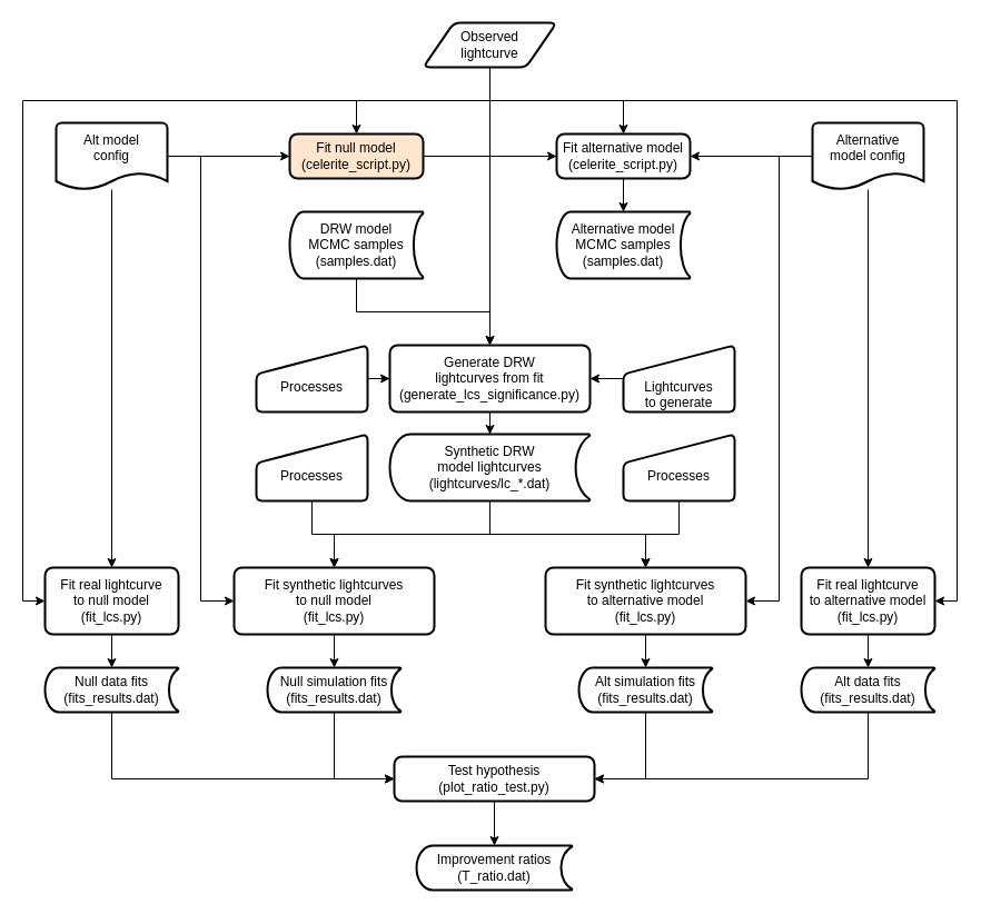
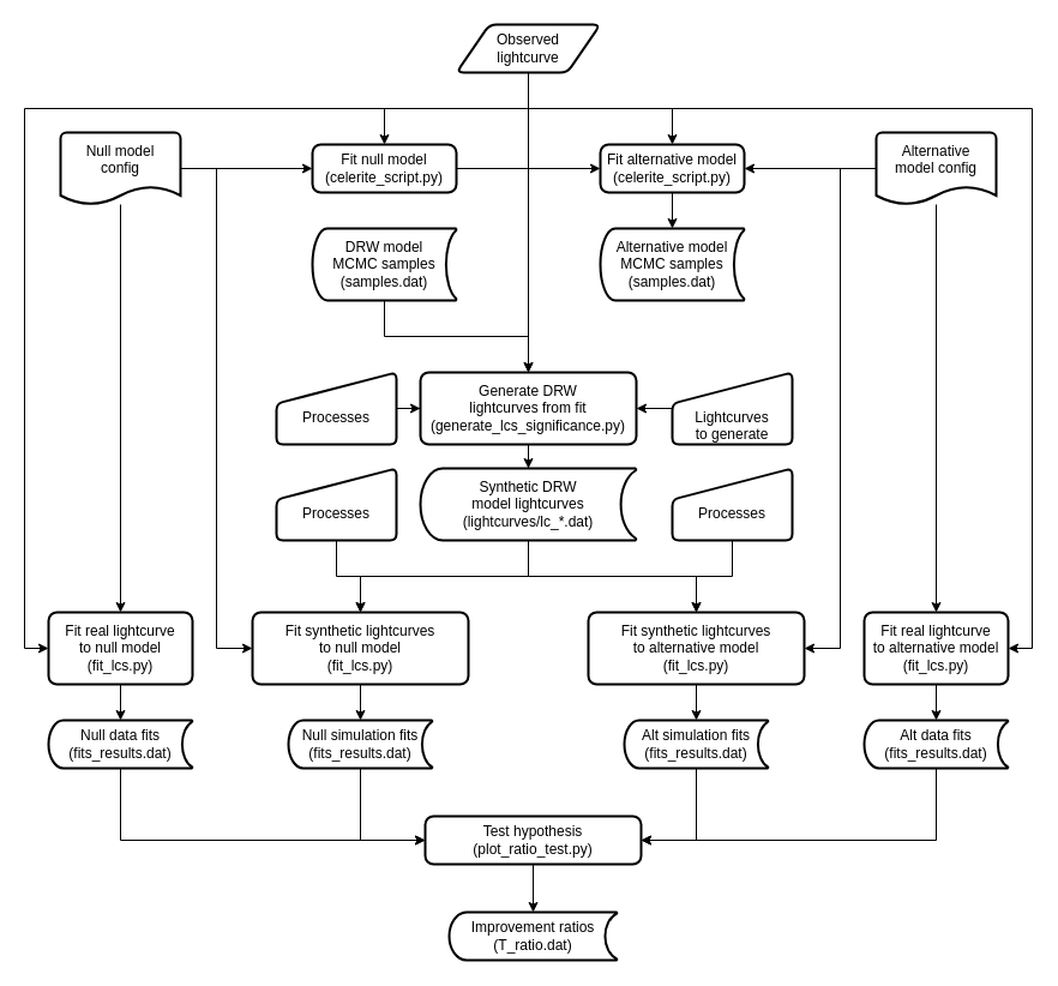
  <mxCell id="0" />
  <mxCell id="1" parent="0" />
  <mxCell id="2" style="edgeStyle=orthogonalEdgeStyle;rounded=0;orthogonalLoop=1;jettySize=auto;html=1;" parent="1" source="5" target="17" edge="1"><mxGeometry relative="1" as="geometry" /></mxCell>
  <mxCell id="3" style="edgeStyle=orthogonalEdgeStyle;rounded=0;orthogonalLoop=1;jettySize=auto;html=1;entryX=0;entryY=0.5;entryDx=0;entryDy=0;" edge="1" parent="1" source="5" target="28"><mxGeometry relative="1" as="geometry" /></mxCell>
  <mxCell id="4" style="edgeStyle=orthogonalEdgeStyle;rounded=0;orthogonalLoop=1;jettySize=auto;html=1;entryX=0.5;entryY=0;entryDx=0;entryDy=0;" edge="1" parent="1" source="5" target="32"><mxGeometry relative="1" as="geometry" /></mxCell>
- <mxCell id="5" value="Alt model&lt;br&gt;config&lt;br&gt;&amp;nbsp;" style="strokeWidth=2;html=1;shape=mxgraph.flowchart.document2;whiteSpace=wrap;size=0.25;" parent="1" vertex="1"><mxGeometry x="50" y="110" width="100" height="60" as="geometry" /></mxCell>
+ <mxCell id="5" value="Null model&lt;br&gt;config&lt;br&gt;&amp;nbsp;" style="strokeWidth=2;html=1;shape=mxgraph.flowchart.document2;whiteSpace=wrap;size=0.25;" parent="1" vertex="1"><mxGeometry x="50" y="110" width="100" height="60" as="geometry" /></mxCell>
  <mxCell id="6" style="edgeStyle=orthogonalEdgeStyle;rounded=0;orthogonalLoop=1;jettySize=auto;html=1;entryX=1;entryY=0.5;entryDx=0;entryDy=0;" edge="1" parent="1" source="9" target="29"><mxGeometry relative="1" as="geometry" /></mxCell>
  <mxCell id="7" style="edgeStyle=orthogonalEdgeStyle;rounded=0;orthogonalLoop=1;jettySize=auto;html=1;entryX=0.5;entryY=0;entryDx=0;entryDy=0;" edge="1" parent="1" source="9" target="31"><mxGeometry relative="1" as="geometry" /></mxCell>
  <mxCell id="8" style="edgeStyle=orthogonalEdgeStyle;rounded=0;orthogonalLoop=1;jettySize=auto;html=1;entryX=1;entryY=0.5;entryDx=0;entryDy=0;" edge="1" parent="1" source="9" target="19"><mxGeometry relative="1" as="geometry"><mxPoint x="560" y="130" as="targetPoint" /></mxGeometry></mxCell>
  <mxCell id="9" value="Alternative &lt;br&gt;model config&lt;br&gt;&amp;nbsp;" style="strokeWidth=2;html=1;shape=mxgraph.flowchart.document2;whiteSpace=wrap;size=0.25;" parent="1" vertex="1"><mxGeometry x="730" y="110" width="100" height="60" as="geometry" /></mxCell>
  <mxCell id="10" style="edgeStyle=orthogonalEdgeStyle;rounded=0;orthogonalLoop=1;jettySize=auto;html=1;" parent="1" source="15" target="17" edge="1"><mxGeometry relative="1" as="geometry"><Array as="points"><mxPoint x="440" y="90" /><mxPoint x="320" y="90" /></Array></mxGeometry></mxCell>
  <mxCell id="11" style="edgeStyle=orthogonalEdgeStyle;rounded=0;orthogonalLoop=1;jettySize=auto;html=1;" parent="1" source="15" target="19" edge="1"><mxGeometry relative="1" as="geometry" /></mxCell>
  <mxCell id="12" style="edgeStyle=orthogonalEdgeStyle;rounded=0;orthogonalLoop=1;jettySize=auto;html=1;" edge="1" parent="1" source="15" target="20"><mxGeometry relative="1" as="geometry" /></mxCell>
  <mxCell id="13" style="edgeStyle=orthogonalEdgeStyle;rounded=0;orthogonalLoop=1;jettySize=auto;html=1;entryX=1;entryY=0.5;entryDx=0;entryDy=0;jumpStyle=none;" edge="1" parent="1" source="15" target="31"><mxGeometry relative="1" as="geometry"><Array as="points"><mxPoint x="440" y="90" /><mxPoint x="860" y="90" /><mxPoint x="860" y="540" /></Array></mxGeometry></mxCell>
  <mxCell id="14" style="edgeStyle=orthogonalEdgeStyle;rounded=0;orthogonalLoop=1;jettySize=auto;html=1;entryX=0;entryY=0.5;entryDx=0;entryDy=0;" edge="1" parent="1" source="15" target="32"><mxGeometry relative="1" as="geometry"><Array as="points"><mxPoint x="440" y="90" /><mxPoint x="20" y="90" /><mxPoint x="20" y="540" /></Array></mxGeometry></mxCell>
  <mxCell id="15" value="Observed&lt;br&gt;lightcurve" style="shape=parallelogram;html=1;strokeWidth=2;perimeter=parallelogramPerimeter;whiteSpace=wrap;rounded=1;arcSize=12;size=0.23;" parent="1" vertex="1"><mxGeometry x="380" y="20" width="120" height="40" as="geometry" /></mxCell>
  <mxCell id="16" style="edgeStyle=orthogonalEdgeStyle;rounded=0;orthogonalLoop=1;jettySize=auto;html=1;" parent="1" source="17" target="19" edge="1"><mxGeometry relative="1" as="geometry" /></mxCell>
- <mxCell id="17" value="Fit null model&lt;br&gt;(celerite_script.py)" style="rounded=1;whiteSpace=wrap;html=1;absoluteArcSize=1;arcSize=14;strokeWidth=2;fillColor=#ffe6cc;" parent="1" vertex="1"><mxGeometry x="260" y="120" width="120" height="40" as="geometry" /></mxCell>
+ <mxCell id="17" value="Fit null model&lt;br&gt;(celerite_script.py)" style="rounded=1;whiteSpace=wrap;html=1;absoluteArcSize=1;arcSize=14;strokeWidth=2;" parent="1" vertex="1"><mxGeometry x="260" y="120" width="120" height="40" as="geometry" /></mxCell>
  <mxCell id="18" style="edgeStyle=orthogonalEdgeStyle;rounded=0;orthogonalLoop=1;jettySize=auto;html=1;" parent="1" source="19" target="21" edge="1"><mxGeometry relative="1" as="geometry" /></mxCell>
  <mxCell id="19" value="Fit alternative model&lt;br&gt;(celerite_script.py)" style="rounded=1;whiteSpace=wrap;html=1;absoluteArcSize=1;arcSize=14;strokeWidth=2;" parent="1" vertex="1"><mxGeometry x="500" y="120" width="120" height="40" as="geometry" /></mxCell>
  <mxCell id="20" value="Generate DRW &lt;br&gt;lightcurves from fit&lt;br&gt;(generate_lcs_significance.py)" style="rounded=1;whiteSpace=wrap;html=1;absoluteArcSize=1;arcSize=14;strokeWidth=2;" parent="1" vertex="1"><mxGeometry x="350" y="310" width="180" height="60" as="geometry" /></mxCell>
  <mxCell id="21" value="Alternative model &lt;br&gt;MCMC samples&lt;br&gt;(samples.dat)" style="strokeWidth=2;html=1;shape=mxgraph.flowchart.stored_data;whiteSpace=wrap;" parent="1" vertex="1"><mxGeometry x="500" y="190" width="120" height="60" as="geometry" /></mxCell>
  <mxCell id="22" style="edgeStyle=orthogonalEdgeStyle;rounded=0;orthogonalLoop=1;jettySize=auto;html=1;" parent="1" source="23" target="20" edge="1"><mxGeometry relative="1" as="geometry" /></mxCell>
  <mxCell id="23" value="DRW model &lt;br&gt;MCMC samples&lt;br&gt;(samples.dat)" style="strokeWidth=2;html=1;shape=mxgraph.flowchart.stored_data;whiteSpace=wrap;" parent="1" vertex="1"><mxGeometry x="260" y="190" width="120" height="60" as="geometry" /></mxCell>
  <mxCell id="24" style="edgeStyle=orthogonalEdgeStyle;rounded=0;orthogonalLoop=1;jettySize=auto;html=1;" edge="1" parent="1" source="26" target="28"><mxGeometry relative="1" as="geometry" /></mxCell>
  <mxCell id="25" style="edgeStyle=orthogonalEdgeStyle;rounded=0;orthogonalLoop=1;jettySize=auto;html=1;entryX=0.5;entryY=0;entryDx=0;entryDy=0;" edge="1" parent="1" source="26" target="29"><mxGeometry relative="1" as="geometry" /></mxCell>
  <mxCell id="26" value="Synthetic DRW &lt;br&gt;model lightcurves&lt;br&gt;(lightcurves/lc_*.dat)" style="strokeWidth=2;html=1;shape=mxgraph.flowchart.stored_data;whiteSpace=wrap;" vertex="1" parent="1"><mxGeometry x="350" y="390" width="180" height="60" as="geometry" /></mxCell>
  <mxCell id="27" style="edgeStyle=orthogonalEdgeStyle;rounded=0;orthogonalLoop=1;jettySize=auto;html=1;entryX=0.5;entryY=0;entryDx=0;entryDy=0;entryPerimeter=0;" edge="1" parent="1" source="20" target="26"><mxGeometry relative="1" as="geometry" /></mxCell>
  <mxCell id="28" value="Fit synthetic lightcurves &lt;br&gt;to null model&lt;br&gt;(fit_lcs.py)" style="rounded=1;whiteSpace=wrap;html=1;absoluteArcSize=1;arcSize=14;strokeWidth=2;" vertex="1" parent="1"><mxGeometry x="210" y="510" width="180" height="60" as="geometry" /></mxCell>
  <mxCell id="29" value="Fit synthetic lightcurves &lt;br&gt;to alternative model&lt;br&gt;(fit_lcs.py)" style="rounded=1;whiteSpace=wrap;html=1;absoluteArcSize=1;arcSize=14;strokeWidth=2;" vertex="1" parent="1"><mxGeometry x="490" y="510" width="180" height="60" as="geometry" /></mxCell>
  <mxCell id="30" style="edgeStyle=orthogonalEdgeStyle;rounded=0;orthogonalLoop=1;jettySize=auto;html=1;" edge="1" parent="1" source="31" target="37"><mxGeometry relative="1" as="geometry" /></mxCell>
  <mxCell id="31" value="Fit real lightcurve &lt;br&gt;to alternative model&lt;br&gt;(fit_lcs.py)" style="rounded=1;whiteSpace=wrap;html=1;absoluteArcSize=1;arcSize=14;strokeWidth=2;" vertex="1" parent="1"><mxGeometry x="720" y="510" width="120" height="60" as="geometry" /></mxCell>
  <mxCell id="32" value="Fit real lightcurve &lt;br&gt;to null model&lt;br&gt;(fit_lcs.py)" style="rounded=1;whiteSpace=wrap;html=1;absoluteArcSize=1;arcSize=14;strokeWidth=2;" vertex="1" parent="1"><mxGeometry x="40" y="510" width="120" height="60" as="geometry" /></mxCell>
  <mxCell id="33" style="edgeStyle=orthogonalEdgeStyle;rounded=0;orthogonalLoop=1;jettySize=auto;html=1;entryX=0;entryY=0.5;entryDx=0;entryDy=0;exitX=0.5;exitY=1;exitDx=0;exitDy=0;exitPerimeter=0;" edge="1" parent="1" source="34" target="45"><mxGeometry relative="1" as="geometry" /></mxCell>
  <mxCell id="34" value="Null data fits&lt;br&gt;(fits_results.dat)" style="strokeWidth=2;html=1;shape=mxgraph.flowchart.stored_data;whiteSpace=wrap;" vertex="1" parent="1"><mxGeometry x="40" y="600" width="120" height="40" as="geometry" /></mxCell>
  <mxCell id="35" style="edgeStyle=orthogonalEdgeStyle;rounded=0;orthogonalLoop=1;jettySize=auto;html=1;entryX=0.5;entryY=0;entryDx=0;entryDy=0;entryPerimeter=0;" edge="1" parent="1" source="32" target="34"><mxGeometry relative="1" as="geometry" /></mxCell>
  <mxCell id="36" style="edgeStyle=orthogonalEdgeStyle;rounded=0;orthogonalLoop=1;jettySize=auto;html=1;entryX=1;entryY=0.5;entryDx=0;entryDy=0;exitX=0.5;exitY=1;exitDx=0;exitDy=0;exitPerimeter=0;" edge="1" parent="1" source="37" target="45"><mxGeometry relative="1" as="geometry" /></mxCell>
  <mxCell id="37" value="Alt data fits&lt;br&gt;(fits_results.dat)" style="strokeWidth=2;html=1;shape=mxgraph.flowchart.stored_data;whiteSpace=wrap;" vertex="1" parent="1"><mxGeometry x="720" y="600" width="120" height="40" as="geometry" /></mxCell>
  <mxCell id="38" style="edgeStyle=orthogonalEdgeStyle;rounded=0;orthogonalLoop=1;jettySize=auto;html=1;entryX=0;entryY=0.5;entryDx=0;entryDy=0;" edge="1" parent="1" source="39" target="45"><mxGeometry relative="1" as="geometry" /></mxCell>
  <mxCell id="39" value="Null simulation fits&lt;br&gt;(fits_results.dat)" style="strokeWidth=2;html=1;shape=mxgraph.flowchart.stored_data;whiteSpace=wrap;" vertex="1" parent="1"><mxGeometry x="240" y="600" width="120" height="40" as="geometry" /></mxCell>
  <mxCell id="40" style="edgeStyle=orthogonalEdgeStyle;rounded=0;orthogonalLoop=1;jettySize=auto;html=1;entryX=0.5;entryY=0;entryDx=0;entryDy=0;entryPerimeter=0;" edge="1" parent="1" source="28" target="39"><mxGeometry relative="1" as="geometry" /></mxCell>
  <mxCell id="41" style="edgeStyle=orthogonalEdgeStyle;rounded=0;orthogonalLoop=1;jettySize=auto;html=1;entryX=1;entryY=0.5;entryDx=0;entryDy=0;" edge="1" parent="1" source="42" target="45"><mxGeometry relative="1" as="geometry" /></mxCell>
  <mxCell id="42" value="Alt simulation fits&lt;br&gt;(fits_results.dat)" style="strokeWidth=2;html=1;shape=mxgraph.flowchart.stored_data;whiteSpace=wrap;" vertex="1" parent="1"><mxGeometry x="520" y="600" width="120" height="40" as="geometry" /></mxCell>
  <mxCell id="43" style="edgeStyle=orthogonalEdgeStyle;rounded=0;orthogonalLoop=1;jettySize=auto;html=1;entryX=0.5;entryY=0;entryDx=0;entryDy=0;entryPerimeter=0;" edge="1" parent="1" source="29" target="42"><mxGeometry relative="1" as="geometry" /></mxCell>
  <mxCell id="44" style="edgeStyle=orthogonalEdgeStyle;rounded=0;orthogonalLoop=1;jettySize=auto;html=1;" edge="1" parent="1" source="45" target="46"><mxGeometry relative="1" as="geometry" /></mxCell>
  <mxCell id="45" value="Test hypothesis&lt;br&gt;(plot_ratio_test.py)" style="rounded=1;whiteSpace=wrap;html=1;absoluteArcSize=1;arcSize=14;strokeWidth=2;" vertex="1" parent="1"><mxGeometry x="354" y="680" width="180" height="40" as="geometry" /></mxCell>
  <mxCell id="46" value="Improvement ratios&lt;br&gt;(T_ratio.dat)" style="strokeWidth=2;html=1;shape=mxgraph.flowchart.stored_data;whiteSpace=wrap;" vertex="1" parent="1"><mxGeometry x="374" y="760" width="140" height="40" as="geometry" /></mxCell>
  <mxCell id="47" style="edgeStyle=orthogonalEdgeStyle;rounded=0;orthogonalLoop=1;jettySize=auto;html=1;entryX=0;entryY=0.5;entryDx=0;entryDy=0;" edge="1" parent="1" source="48" target="20"><mxGeometry relative="1" as="geometry" /></mxCell>
  <mxCell id="48" value="&lt;br&gt;Processes" style="html=1;strokeWidth=2;shape=manualInput;whiteSpace=wrap;rounded=1;size=26;arcSize=11;" vertex="1" parent="1"><mxGeometry x="230" y="310" width="100" height="60" as="geometry" /></mxCell>
  <mxCell id="49" style="edgeStyle=orthogonalEdgeStyle;rounded=0;orthogonalLoop=1;jettySize=auto;html=1;entryX=1;entryY=0.5;entryDx=0;entryDy=0;" edge="1" parent="1" source="50" target="20"><mxGeometry relative="1" as="geometry" /></mxCell>
  <mxCell id="50" value="&lt;br&gt;&lt;br&gt;Lightcurves&lt;br&gt;to generate" style="html=1;strokeWidth=2;shape=manualInput;whiteSpace=wrap;rounded=1;size=26;arcSize=11;" vertex="1" parent="1"><mxGeometry x="560" y="310" width="100" height="60" as="geometry" /></mxCell>
  <mxCell id="51" style="edgeStyle=orthogonalEdgeStyle;rounded=0;orthogonalLoop=1;jettySize=auto;html=1;" edge="1" parent="1" source="52" target="28"><mxGeometry relative="1" as="geometry" /></mxCell>
  <mxCell id="52" value="&lt;br&gt;Processes" style="html=1;strokeWidth=2;shape=manualInput;whiteSpace=wrap;rounded=1;size=26;arcSize=11;" vertex="1" parent="1"><mxGeometry x="230" y="390" width="100" height="60" as="geometry" /></mxCell>
  <mxCell id="53" style="edgeStyle=orthogonalEdgeStyle;rounded=0;orthogonalLoop=1;jettySize=auto;html=1;entryX=0.5;entryY=0;entryDx=0;entryDy=0;" edge="1" parent="1" source="54" target="29"><mxGeometry relative="1" as="geometry" /></mxCell>
  <mxCell id="54" value="&lt;br&gt;Processes" style="html=1;strokeWidth=2;shape=manualInput;whiteSpace=wrap;rounded=1;size=26;arcSize=11;" vertex="1" parent="1"><mxGeometry x="560" y="390" width="100" height="60" as="geometry" /></mxCell>
